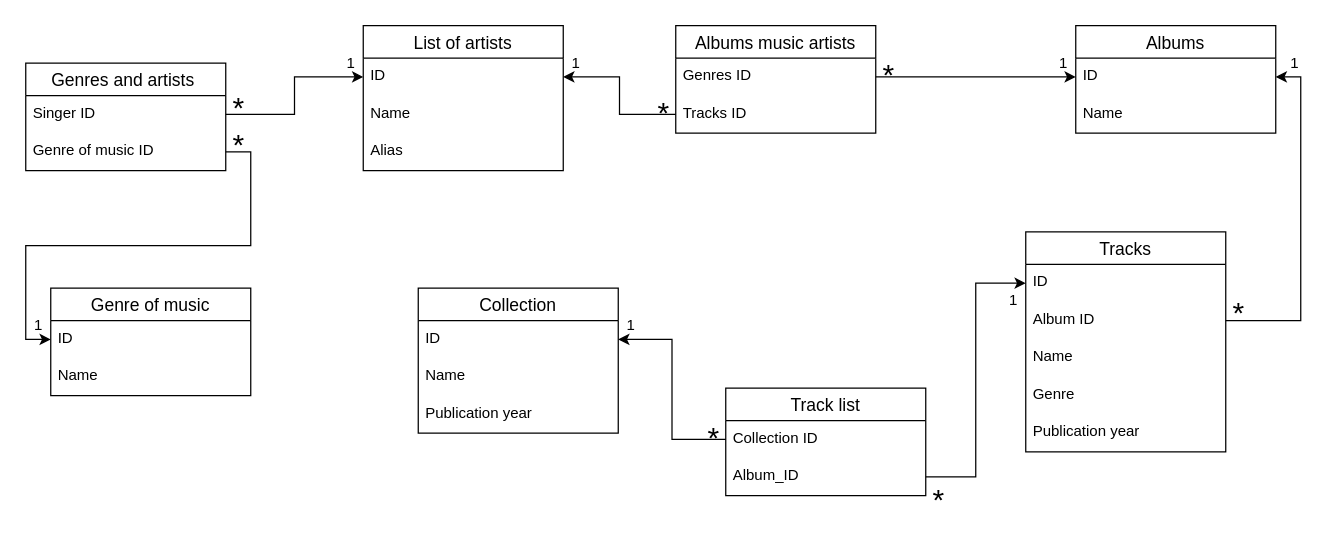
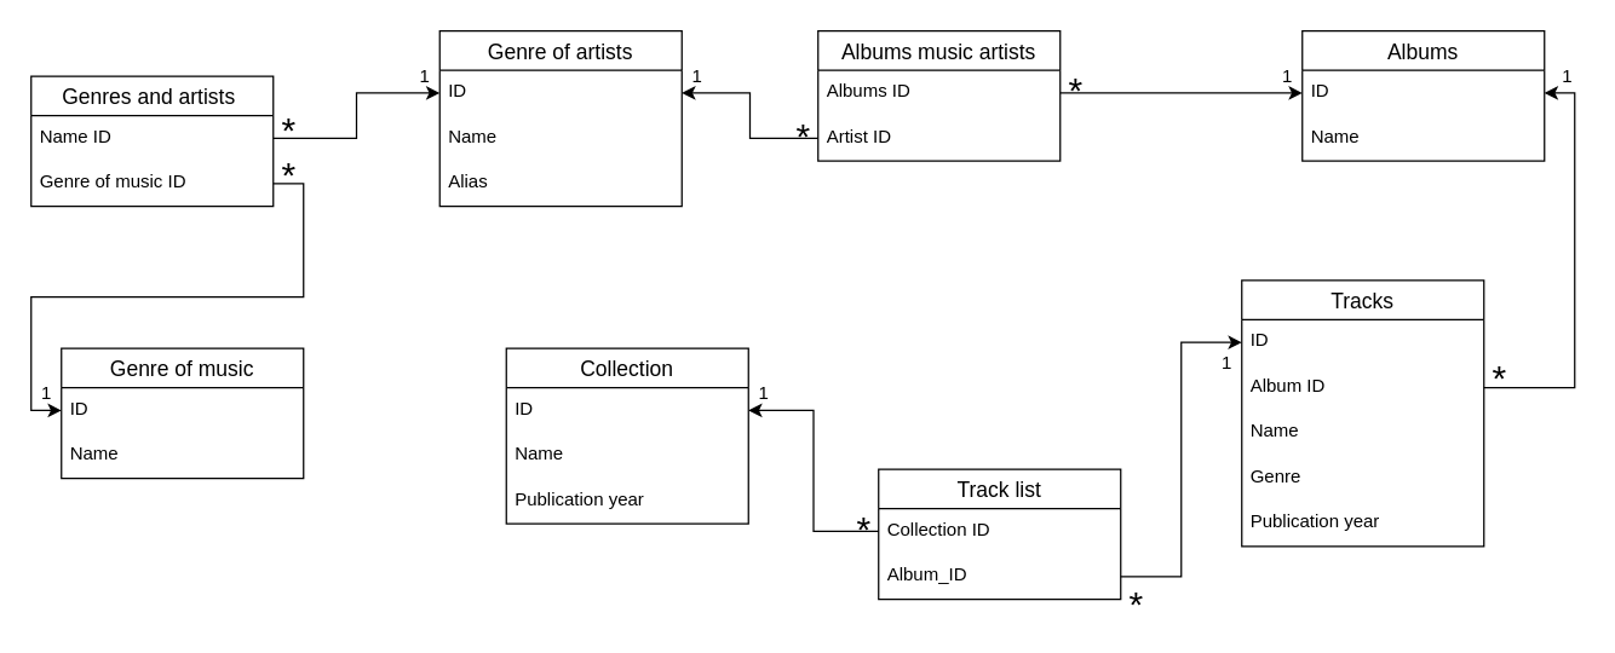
  <mxCell id="0" />
  <mxCell id="1" parent="0" />
- <mxCell id="2" value="List of artists" style="swimlane;fontStyle=0;childLayout=stackLayout;horizontal=1;startSize=26;horizontalStack=0;resizeParent=1;resizeParentMax=0;resizeLast=0;collapsible=1;marginBottom=0;align=center;fontSize=14;" vertex="1" parent="1"><mxGeometry x="290" y="20" width="160" height="116" as="geometry" /></mxCell>
+ <mxCell id="2" value="Genre of artists" style="swimlane;fontStyle=0;childLayout=stackLayout;horizontal=1;startSize=26;horizontalStack=0;resizeParent=1;resizeParentMax=0;resizeLast=0;collapsible=1;marginBottom=0;align=center;fontSize=14;" vertex="1" parent="1"><mxGeometry x="290" y="20" width="160" height="116" as="geometry" /></mxCell>
  <mxCell id="3" value="ID  " style="text;strokeColor=none;fillColor=none;spacingLeft=4;spacingRight=4;overflow=hidden;rotatable=0;points=[[0,0.5],[1,0.5]];portConstraint=eastwest;fontSize=12;" vertex="1" parent="2"><mxGeometry y="26" width="160" height="30" as="geometry" /></mxCell>
  <mxCell id="4" value="Name" style="text;strokeColor=none;fillColor=none;spacingLeft=4;spacingRight=4;overflow=hidden;rotatable=0;points=[[0,0.5],[1,0.5]];portConstraint=eastwest;fontSize=12;" vertex="1" parent="2"><mxGeometry y="56" width="160" height="30" as="geometry" /></mxCell>
  <mxCell id="5" value="Alias" style="text;strokeColor=none;fillColor=none;spacingLeft=4;spacingRight=4;overflow=hidden;rotatable=0;points=[[0,0.5],[1,0.5]];portConstraint=eastwest;fontSize=12;" vertex="1" parent="2"><mxGeometry y="86" width="160" height="30" as="geometry" /></mxCell>
  <mxCell id="6" value="Albums" style="swimlane;fontStyle=0;childLayout=stackLayout;horizontal=1;startSize=26;horizontalStack=0;resizeParent=1;resizeParentMax=0;resizeLast=0;collapsible=1;marginBottom=0;align=center;fontSize=14;" vertex="1" parent="1"><mxGeometry x="860" y="20" width="160" height="86" as="geometry" /></mxCell>
  <mxCell id="7" value="ID" style="text;strokeColor=none;fillColor=none;spacingLeft=4;spacingRight=4;overflow=hidden;rotatable=0;points=[[0,0.5],[1,0.5]];portConstraint=eastwest;fontSize=12;" vertex="1" parent="6"><mxGeometry y="26" width="160" height="30" as="geometry" /></mxCell>
  <mxCell id="8" value="Name" style="text;strokeColor=none;fillColor=none;spacingLeft=4;spacingRight=4;overflow=hidden;rotatable=0;points=[[0,0.5],[1,0.5]];portConstraint=eastwest;fontSize=12;" vertex="1" parent="6"><mxGeometry y="56" width="160" height="30" as="geometry" /></mxCell>
  <mxCell id="9" value="Tracks" style="swimlane;fontStyle=0;childLayout=stackLayout;horizontal=1;startSize=26;horizontalStack=0;resizeParent=1;resizeParentMax=0;resizeLast=0;collapsible=1;marginBottom=0;align=center;fontSize=14;" vertex="1" parent="1"><mxGeometry x="820" y="185" width="160" height="176" as="geometry" /></mxCell>
  <mxCell id="10" value="ID  " style="text;strokeColor=none;fillColor=none;spacingLeft=4;spacingRight=4;overflow=hidden;rotatable=0;points=[[0,0.5],[1,0.5]];portConstraint=eastwest;fontSize=12;" vertex="1" parent="9"><mxGeometry y="26" width="160" height="30" as="geometry" /></mxCell>
  <mxCell id="11" value="Album ID" style="text;strokeColor=none;fillColor=none;spacingLeft=4;spacingRight=4;overflow=hidden;rotatable=0;points=[[0,0.5],[1,0.5]];portConstraint=eastwest;fontSize=12;" vertex="1" parent="9"><mxGeometry y="56" width="160" height="30" as="geometry" /></mxCell>
  <mxCell id="12" value="Name" style="text;strokeColor=none;fillColor=none;spacingLeft=4;spacingRight=4;overflow=hidden;rotatable=0;points=[[0,0.5],[1,0.5]];portConstraint=eastwest;fontSize=12;" vertex="1" parent="9"><mxGeometry y="86" width="160" height="30" as="geometry" /></mxCell>
  <mxCell id="13" value="Genre" style="text;strokeColor=none;fillColor=none;spacingLeft=4;spacingRight=4;overflow=hidden;rotatable=0;points=[[0,0.5],[1,0.5]];portConstraint=eastwest;fontSize=12;" vertex="1" parent="9"><mxGeometry y="116" width="160" height="30" as="geometry" /></mxCell>
  <mxCell id="14" value="Publication year" style="text;strokeColor=none;fillColor=none;spacingLeft=4;spacingRight=4;overflow=hidden;rotatable=0;points=[[0,0.5],[1,0.5]];portConstraint=eastwest;fontSize=12;" vertex="1" parent="9"><mxGeometry y="146" width="160" height="30" as="geometry" /></mxCell>
  <mxCell id="15" value="Genre of music" style="swimlane;fontStyle=0;childLayout=stackLayout;horizontal=1;startSize=26;horizontalStack=0;resizeParent=1;resizeParentMax=0;resizeLast=0;collapsible=1;marginBottom=0;align=center;fontSize=14;" vertex="1" parent="1"><mxGeometry x="40" y="230" width="160" height="86" as="geometry" /></mxCell>
  <mxCell id="16" value="ID  " style="text;strokeColor=none;fillColor=none;spacingLeft=4;spacingRight=4;overflow=hidden;rotatable=0;points=[[0,0.5],[1,0.5]];portConstraint=eastwest;fontSize=12;" vertex="1" parent="15"><mxGeometry y="26" width="160" height="30" as="geometry" /></mxCell>
  <mxCell id="17" value="Name" style="text;strokeColor=none;fillColor=none;spacingLeft=4;spacingRight=4;overflow=hidden;rotatable=0;points=[[0,0.5],[1,0.5]];portConstraint=eastwest;fontSize=12;" vertex="1" parent="15"><mxGeometry y="56" width="160" height="30" as="geometry" /></mxCell>
  <mxCell id="18" style="edgeStyle=orthogonalEdgeStyle;rounded=0;orthogonalLoop=1;jettySize=auto;html=1;exitX=1;exitY=0.5;exitDx=0;exitDy=0;entryX=1;entryY=0.5;entryDx=0;entryDy=0;" edge="1" parent="1" source="11" target="7"><mxGeometry relative="1" as="geometry" /></mxCell>
  <mxCell id="19" value="&lt;font style=&quot;font-size: 24px&quot;&gt;*&lt;/font&gt;" style="text;html=1;align=center;verticalAlign=middle;resizable=0;points=[];autosize=1;strokeColor=none;fillColor=none;" vertex="1" parent="1"><mxGeometry x="180" y="106" width="20" height="20" as="geometry" /></mxCell>
  <mxCell id="20" value="&lt;font style=&quot;font-size: 12px&quot;&gt;1&lt;/font&gt;" style="text;html=1;align=center;verticalAlign=middle;resizable=0;points=[];autosize=1;strokeColor=none;fillColor=none;" vertex="1" parent="1"><mxGeometry x="1025" y="40" width="20" height="20" as="geometry" /></mxCell>
  <mxCell id="21" value="Collection" style="swimlane;fontStyle=0;childLayout=stackLayout;horizontal=1;startSize=26;horizontalStack=0;resizeParent=1;resizeParentMax=0;resizeLast=0;collapsible=1;marginBottom=0;align=center;fontSize=14;" vertex="1" parent="1"><mxGeometry x="334" y="230" width="160" height="116" as="geometry" /></mxCell>
  <mxCell id="22" value="ID  " style="text;strokeColor=none;fillColor=none;spacingLeft=4;spacingRight=4;overflow=hidden;rotatable=0;points=[[0,0.5],[1,0.5]];portConstraint=eastwest;fontSize=12;" vertex="1" parent="21"><mxGeometry y="26" width="160" height="30" as="geometry" /></mxCell>
  <mxCell id="23" value="Name" style="text;strokeColor=none;fillColor=none;spacingLeft=4;spacingRight=4;overflow=hidden;rotatable=0;points=[[0,0.5],[1,0.5]];portConstraint=eastwest;fontSize=12;" vertex="1" parent="21"><mxGeometry y="56" width="160" height="30" as="geometry" /></mxCell>
  <mxCell id="24" value="Publication year" style="text;strokeColor=none;fillColor=none;spacingLeft=4;spacingRight=4;overflow=hidden;rotatable=0;points=[[0,0.5],[1,0.5]];portConstraint=eastwest;fontSize=12;" vertex="1" parent="21"><mxGeometry y="86" width="160" height="30" as="geometry" /></mxCell>
  <mxCell id="25" value="Genres and artists " style="swimlane;fontStyle=0;childLayout=stackLayout;horizontal=1;startSize=26;horizontalStack=0;resizeParent=1;resizeParentMax=0;resizeLast=0;collapsible=1;marginBottom=0;align=center;fontSize=14;" vertex="1" parent="1"><mxGeometry x="20" y="50" width="160" height="86" as="geometry" /></mxCell>
- <mxCell id="26" value="Singer ID" style="text;strokeColor=none;fillColor=none;spacingLeft=4;spacingRight=4;overflow=hidden;rotatable=0;points=[[0,0.5],[1,0.5]];portConstraint=eastwest;fontSize=12;" vertex="1" parent="25"><mxGeometry y="26" width="160" height="30" as="geometry" /></mxCell>
+ <mxCell id="26" value="Name ID" style="text;strokeColor=none;fillColor=none;spacingLeft=4;spacingRight=4;overflow=hidden;rotatable=0;points=[[0,0.5],[1,0.5]];portConstraint=eastwest;fontSize=12;" vertex="1" parent="25"><mxGeometry y="26" width="160" height="30" as="geometry" /></mxCell>
  <mxCell id="27" value="Genre of music ID" style="text;strokeColor=none;fillColor=none;spacingLeft=4;spacingRight=4;overflow=hidden;rotatable=0;points=[[0,0.5],[1,0.5]];portConstraint=eastwest;fontSize=12;" vertex="1" parent="25"><mxGeometry y="56" width="160" height="30" as="geometry" /></mxCell>
  <mxCell id="28" value="&lt;font style=&quot;font-size: 12px&quot;&gt;1&lt;/font&gt;" style="text;html=1;align=center;verticalAlign=middle;resizable=0;points=[];autosize=1;strokeColor=none;fillColor=none;" vertex="1" parent="1"><mxGeometry x="270" y="40" width="20" height="20" as="geometry" /></mxCell>
  <mxCell id="29" value="&lt;font style=&quot;font-size: 12px&quot;&gt;1&lt;/font&gt;" style="text;html=1;align=center;verticalAlign=middle;resizable=0;points=[];autosize=1;strokeColor=none;fillColor=none;" vertex="1" parent="1"><mxGeometry x="20" y="250" width="20" height="20" as="geometry" /></mxCell>
  <mxCell id="30" value="Albums music artists" style="swimlane;fontStyle=0;childLayout=stackLayout;horizontal=1;startSize=26;horizontalStack=0;resizeParent=1;resizeParentMax=0;resizeLast=0;collapsible=1;marginBottom=0;align=center;fontSize=14;" vertex="1" parent="1"><mxGeometry x="540" y="20" width="160" height="86" as="geometry" /></mxCell>
- <mxCell id="31" value="Genres ID" style="text;strokeColor=none;fillColor=none;spacingLeft=4;spacingRight=4;overflow=hidden;rotatable=0;points=[[0,0.5],[1,0.5]];portConstraint=eastwest;fontSize=12;" vertex="1" parent="30"><mxGeometry y="26" width="160" height="30" as="geometry" /></mxCell>
- <mxCell id="32" value="Tracks ID" style="text;strokeColor=none;fillColor=none;spacingLeft=4;spacingRight=4;overflow=hidden;rotatable=0;points=[[0,0.5],[1,0.5]];portConstraint=eastwest;fontSize=12;" vertex="1" parent="30"><mxGeometry y="56" width="160" height="30" as="geometry" /></mxCell>
+ <mxCell id="31" value="Albums ID" style="text;strokeColor=none;fillColor=none;spacingLeft=4;spacingRight=4;overflow=hidden;rotatable=0;points=[[0,0.5],[1,0.5]];portConstraint=eastwest;fontSize=12;" vertex="1" parent="30"><mxGeometry y="26" width="160" height="30" as="geometry" /></mxCell>
+ <mxCell id="32" value="Artist ID" style="text;strokeColor=none;fillColor=none;spacingLeft=4;spacingRight=4;overflow=hidden;rotatable=0;points=[[0,0.5],[1,0.5]];portConstraint=eastwest;fontSize=12;" vertex="1" parent="30"><mxGeometry y="56" width="160" height="30" as="geometry" /></mxCell>
  <mxCell id="33" style="edgeStyle=orthogonalEdgeStyle;rounded=0;orthogonalLoop=1;jettySize=auto;html=1;exitX=0;exitY=0.5;exitDx=0;exitDy=0;fontSize=24;" edge="1" parent="1" source="32" target="3"><mxGeometry relative="1" as="geometry" /></mxCell>
  <mxCell id="34" value="" style="edgeStyle=orthogonalEdgeStyle;rounded=0;orthogonalLoop=1;jettySize=auto;html=1;fontSize=24;entryX=0;entryY=0.5;entryDx=0;entryDy=0;" edge="1" parent="1" source="27" target="16"><mxGeometry relative="1" as="geometry" /></mxCell>
  <mxCell id="35" style="edgeStyle=orthogonalEdgeStyle;rounded=0;orthogonalLoop=1;jettySize=auto;html=1;fontSize=24;" edge="1" parent="1" source="31" target="7"><mxGeometry relative="1" as="geometry" /></mxCell>
  <mxCell id="36" value="&lt;font style=&quot;font-size: 24px&quot;&gt;*&lt;/font&gt;" style="text;html=1;align=center;verticalAlign=middle;resizable=0;points=[];autosize=1;strokeColor=none;fillColor=none;" vertex="1" parent="1"><mxGeometry x="520" y="80" width="20" height="20" as="geometry" /></mxCell>
  <mxCell id="37" value="&lt;font style=&quot;font-size: 24px&quot;&gt;*&lt;/font&gt;" style="text;html=1;align=center;verticalAlign=middle;resizable=0;points=[];autosize=1;strokeColor=none;fillColor=none;" vertex="1" parent="1"><mxGeometry x="700" y="50" width="20" height="20" as="geometry" /></mxCell>
  <mxCell id="38" value="&lt;font style=&quot;font-size: 12px&quot;&gt;1&lt;/font&gt;" style="text;html=1;align=center;verticalAlign=middle;resizable=0;points=[];autosize=1;strokeColor=none;fillColor=none;" vertex="1" parent="1"><mxGeometry x="450" y="40" width="20" height="20" as="geometry" /></mxCell>
  <mxCell id="39" value="&lt;font style=&quot;font-size: 12px&quot;&gt;1&lt;/font&gt;" style="text;html=1;align=center;verticalAlign=middle;resizable=0;points=[];autosize=1;strokeColor=none;fillColor=none;" vertex="1" parent="1"><mxGeometry x="840" y="40" width="20" height="20" as="geometry" /></mxCell>
  <mxCell id="40" value="&lt;font style=&quot;font-size: 24px&quot;&gt;*&lt;/font&gt;" style="text;html=1;align=center;verticalAlign=middle;resizable=0;points=[];autosize=1;strokeColor=none;fillColor=none;" vertex="1" parent="1"><mxGeometry x="980" y="240" width="20" height="20" as="geometry" /></mxCell>
  <mxCell id="41" value="&lt;font style=&quot;font-size: 24px&quot;&gt;*&lt;/font&gt;" style="text;html=1;align=center;verticalAlign=middle;resizable=0;points=[];autosize=1;strokeColor=none;fillColor=none;" vertex="1" parent="1"><mxGeometry x="180" y="76" width="20" height="20" as="geometry" /></mxCell>
  <mxCell id="42" style="edgeStyle=orthogonalEdgeStyle;rounded=0;orthogonalLoop=1;jettySize=auto;html=1;exitX=1;exitY=0.5;exitDx=0;exitDy=0;fontSize=24;" edge="1" parent="1" source="26" target="3"><mxGeometry relative="1" as="geometry" /></mxCell>
  <mxCell id="43" value="Track list" style="swimlane;fontStyle=0;childLayout=stackLayout;horizontal=1;startSize=26;horizontalStack=0;resizeParent=1;resizeParentMax=0;resizeLast=0;collapsible=1;marginBottom=0;align=center;fontSize=14;" vertex="1" parent="1"><mxGeometry x="580" y="310" width="160" height="86" as="geometry" /></mxCell>
  <mxCell id="44" value="Collection ID" style="text;strokeColor=none;fillColor=none;spacingLeft=4;spacingRight=4;overflow=hidden;rotatable=0;points=[[0,0.5],[1,0.5]];portConstraint=eastwest;fontSize=12;" vertex="1" parent="43"><mxGeometry y="26" width="160" height="30" as="geometry" /></mxCell>
  <mxCell id="45" value="Album_ID" style="text;strokeColor=none;fillColor=none;spacingLeft=4;spacingRight=4;overflow=hidden;rotatable=0;points=[[0,0.5],[1,0.5]];portConstraint=eastwest;fontSize=12;" vertex="1" parent="43"><mxGeometry y="56" width="160" height="30" as="geometry" /></mxCell>
  <mxCell id="46" style="edgeStyle=orthogonalEdgeStyle;rounded=0;orthogonalLoop=1;jettySize=auto;html=1;entryX=1;entryY=0.5;entryDx=0;entryDy=0;fontSize=12;" edge="1" parent="1" source="44" target="22"><mxGeometry relative="1" as="geometry" /></mxCell>
  <mxCell id="47" style="edgeStyle=orthogonalEdgeStyle;rounded=0;orthogonalLoop=1;jettySize=auto;html=1;fontSize=12;" edge="1" parent="1" source="45" target="10"><mxGeometry relative="1" as="geometry" /></mxCell>
  <mxCell id="48" value="&lt;font style=&quot;font-size: 24px&quot;&gt;*&lt;/font&gt;" style="text;html=1;align=center;verticalAlign=middle;resizable=0;points=[];autosize=1;strokeColor=none;fillColor=none;" vertex="1" parent="1"><mxGeometry x="560" y="340" width="20" height="20" as="geometry" /></mxCell>
  <mxCell id="49" value="&lt;font style=&quot;font-size: 24px&quot;&gt;*&lt;/font&gt;" style="text;html=1;align=center;verticalAlign=middle;resizable=0;points=[];autosize=1;strokeColor=none;fillColor=none;" vertex="1" parent="1"><mxGeometry x="740" y="390" width="20" height="20" as="geometry" /></mxCell>
  <mxCell id="50" value="&lt;font style=&quot;font-size: 12px&quot;&gt;1&lt;/font&gt;" style="text;html=1;align=center;verticalAlign=middle;resizable=0;points=[];autosize=1;strokeColor=none;fillColor=none;" vertex="1" parent="1"><mxGeometry x="800" y="230" width="20" height="20" as="geometry" /></mxCell>
  <mxCell id="51" value="&lt;font style=&quot;font-size: 12px&quot;&gt;1&lt;/font&gt;" style="text;html=1;align=center;verticalAlign=middle;resizable=0;points=[];autosize=1;strokeColor=none;fillColor=none;" vertex="1" parent="1"><mxGeometry x="494" y="250" width="20" height="20" as="geometry" /></mxCell>
